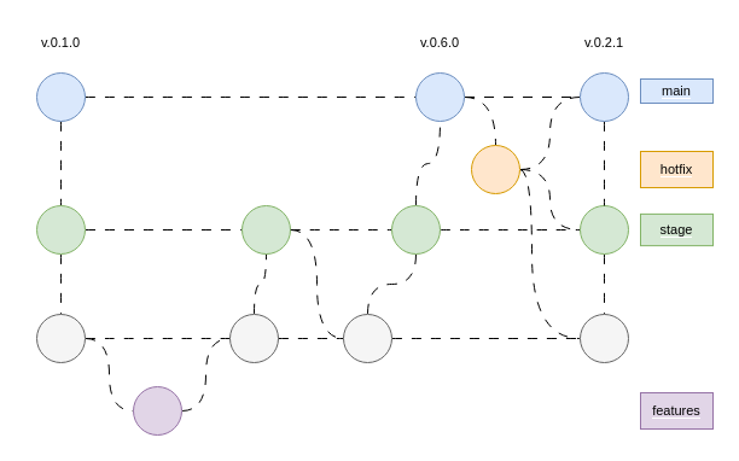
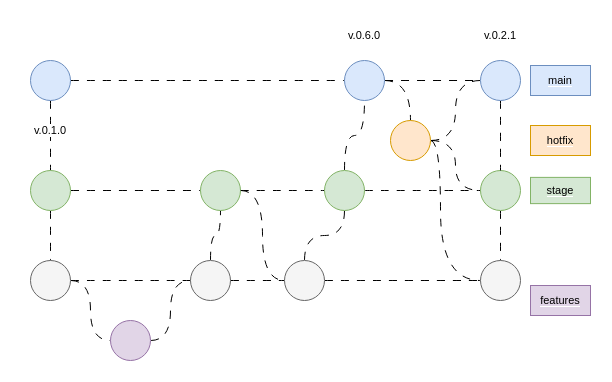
  <mxCell id="0" />
  <mxCell id="1" parent="0" />
  <mxCell id="2" style="edgeStyle=orthogonalEdgeStyle;shape=connector;curved=1;rounded=0;orthogonalLoop=1;jettySize=auto;html=1;strokeColor=default;align=center;verticalAlign=middle;fontFamily=Helvetica;fontSize=11;fontColor=default;labelBackgroundColor=default;elbow=vertical;endArrow=none;endFill=0;flowAnimation=1;" edge="1" parent="1" source="4" target="7"><mxGeometry relative="1" as="geometry" /></mxCell>
  <mxCell id="3" style="edgeStyle=orthogonalEdgeStyle;shape=connector;curved=1;rounded=0;orthogonalLoop=1;jettySize=auto;html=1;entryX=0;entryY=0.5;entryDx=0;entryDy=0;strokeColor=default;align=center;verticalAlign=middle;fontFamily=Helvetica;fontSize=11;fontColor=default;labelBackgroundColor=default;elbow=vertical;endArrow=none;endFill=0;flowAnimation=1;" edge="1" parent="1" source="4" target="21"><mxGeometry relative="1" as="geometry" /></mxCell>
  <mxCell id="4" value="" style="ellipse;whiteSpace=wrap;html=1;aspect=fixed;fillColor=#dae8fc;strokeColor=#6c8ebf;" vertex="1" parent="1"><mxGeometry x="30" y="60" width="40" height="40" as="geometry" /></mxCell>
  <mxCell id="5" style="edgeStyle=orthogonalEdgeStyle;shape=connector;curved=1;rounded=0;orthogonalLoop=1;jettySize=auto;html=1;entryX=0;entryY=0.5;entryDx=0;entryDy=0;strokeColor=default;align=center;verticalAlign=middle;fontFamily=Helvetica;fontSize=11;fontColor=default;labelBackgroundColor=default;elbow=vertical;endArrow=none;endFill=0;flowAnimation=1;" edge="1" parent="1" source="7" target="18"><mxGeometry relative="1" as="geometry" /></mxCell>
  <mxCell id="6" style="edgeStyle=orthogonalEdgeStyle;shape=connector;curved=1;rounded=0;orthogonalLoop=1;jettySize=auto;html=1;entryX=0.5;entryY=0;entryDx=0;entryDy=0;strokeColor=default;align=center;verticalAlign=middle;fontFamily=Helvetica;fontSize=11;fontColor=default;labelBackgroundColor=default;elbow=vertical;endArrow=none;endFill=0;flowAnimation=1;" edge="1" parent="1" source="7" target="10"><mxGeometry relative="1" as="geometry" /></mxCell>
  <mxCell id="7" value="" style="ellipse;whiteSpace=wrap;html=1;aspect=fixed;fillColor=#d5e8d4;strokeColor=#82b366;" vertex="1" parent="1"><mxGeometry x="30" y="170" width="40" height="40" as="geometry" /></mxCell>
  <mxCell id="8" style="edgeStyle=orthogonalEdgeStyle;shape=connector;curved=1;rounded=0;orthogonalLoop=1;jettySize=auto;html=1;entryX=0;entryY=0.5;entryDx=0;entryDy=0;strokeColor=default;align=center;verticalAlign=middle;fontFamily=Helvetica;fontSize=11;fontColor=default;labelBackgroundColor=default;elbow=vertical;endArrow=none;endFill=0;flowAnimation=1;" edge="1" parent="1" source="10" target="12"><mxGeometry relative="1" as="geometry" /></mxCell>
  <mxCell id="9" style="edgeStyle=orthogonalEdgeStyle;shape=connector;curved=1;rounded=0;orthogonalLoop=1;jettySize=auto;html=1;entryX=0;entryY=0.5;entryDx=0;entryDy=0;strokeColor=default;align=center;verticalAlign=middle;fontFamily=Helvetica;fontSize=11;fontColor=default;labelBackgroundColor=default;elbow=vertical;endArrow=none;endFill=0;flowAnimation=1;" edge="1" parent="1" source="10" target="15"><mxGeometry relative="1" as="geometry" /></mxCell>
  <mxCell id="10" value="" style="ellipse;whiteSpace=wrap;html=1;aspect=fixed;fillColor=#f5f5f5;strokeColor=#666666;fontColor=#333333;" vertex="1" parent="1"><mxGeometry x="30" y="260" width="40" height="40" as="geometry" /></mxCell>
  <mxCell id="11" style="edgeStyle=orthogonalEdgeStyle;shape=connector;curved=1;rounded=0;orthogonalLoop=1;jettySize=auto;html=1;entryX=0;entryY=0.5;entryDx=0;entryDy=0;strokeColor=default;align=center;verticalAlign=middle;fontFamily=Helvetica;fontSize=11;fontColor=default;labelBackgroundColor=default;elbow=vertical;endArrow=none;endFill=0;flowAnimation=1;" edge="1" parent="1" source="12" target="15"><mxGeometry relative="1" as="geometry" /></mxCell>
  <mxCell id="12" value="" style="ellipse;whiteSpace=wrap;html=1;aspect=fixed;fillColor=#e1d5e7;strokeColor=#9673a6;" vertex="1" parent="1"><mxGeometry x="110" y="320" width="40" height="40" as="geometry" /></mxCell>
  <mxCell id="13" style="edgeStyle=orthogonalEdgeStyle;shape=connector;curved=1;rounded=0;orthogonalLoop=1;jettySize=auto;html=1;entryX=0.5;entryY=1;entryDx=0;entryDy=0;strokeColor=default;align=center;verticalAlign=middle;fontFamily=Helvetica;fontSize=11;fontColor=default;labelBackgroundColor=default;elbow=vertical;endArrow=none;endFill=0;flowAnimation=1;" edge="1" parent="1" source="15" target="18"><mxGeometry relative="1" as="geometry" /></mxCell>
  <mxCell id="14" style="edgeStyle=orthogonalEdgeStyle;shape=connector;curved=1;rounded=0;orthogonalLoop=1;jettySize=auto;html=1;strokeColor=default;align=center;verticalAlign=middle;fontFamily=Helvetica;fontSize=11;fontColor=default;labelBackgroundColor=default;elbow=vertical;endArrow=none;endFill=0;entryX=0;entryY=0.5;entryDx=0;entryDy=0;flowAnimation=1;" edge="1" parent="1" source="40" target="28"><mxGeometry relative="1" as="geometry"><mxPoint x="470" y="280" as="targetPoint" /></mxGeometry></mxCell>
  <mxCell id="15" value="" style="ellipse;whiteSpace=wrap;html=1;aspect=fixed;fillColor=#f5f5f5;strokeColor=#666666;fontColor=#333333;" vertex="1" parent="1"><mxGeometry x="190" y="260" width="40" height="40" as="geometry" /></mxCell>
  <mxCell id="16" style="edgeStyle=orthogonalEdgeStyle;shape=connector;curved=1;rounded=0;orthogonalLoop=1;jettySize=auto;html=1;strokeColor=default;align=center;verticalAlign=middle;fontFamily=Helvetica;fontSize=11;fontColor=default;labelBackgroundColor=default;elbow=vertical;endArrow=none;endFill=0;entryX=0;entryY=0.5;entryDx=0;entryDy=0;flowAnimation=1;" edge="1" parent="1" source="43" target="27"><mxGeometry relative="1" as="geometry"><mxPoint x="450" y="180" as="targetPoint" /></mxGeometry></mxCell>
  <mxCell id="17" style="edgeStyle=orthogonalEdgeStyle;shape=connector;curved=1;rounded=0;orthogonalLoop=1;jettySize=auto;html=1;entryX=0;entryY=0.5;entryDx=0;entryDy=0;strokeColor=default;align=center;verticalAlign=middle;fontFamily=Helvetica;fontSize=11;fontColor=default;labelBackgroundColor=default;elbow=vertical;endArrow=none;endFill=0;flowAnimation=1;" edge="1" parent="1" source="18" target="40"><mxGeometry relative="1" as="geometry" /></mxCell>
  <mxCell id="18" value="" style="ellipse;whiteSpace=wrap;html=1;aspect=fixed;fillColor=#d5e8d4;strokeColor=#82b366;" vertex="1" parent="1"><mxGeometry x="200" y="170" width="40" height="40" as="geometry" /></mxCell>
  <mxCell id="19" value="" style="edgeStyle=orthogonalEdgeStyle;shape=connector;curved=1;rounded=0;orthogonalLoop=1;jettySize=auto;html=1;strokeColor=default;align=center;verticalAlign=middle;fontFamily=Helvetica;fontSize=11;fontColor=default;labelBackgroundColor=default;elbow=vertical;endArrow=none;endFill=0;flowAnimation=1;" edge="1" parent="1" source="21" target="25"><mxGeometry relative="1" as="geometry" /></mxCell>
  <mxCell id="20" style="edgeStyle=orthogonalEdgeStyle;shape=connector;curved=1;rounded=0;orthogonalLoop=1;jettySize=auto;html=1;strokeColor=default;align=center;verticalAlign=middle;fontFamily=Helvetica;fontSize=11;fontColor=default;labelBackgroundColor=default;elbow=vertical;endArrow=none;endFill=0;flowAnimation=1;" edge="1" parent="1" source="21"><mxGeometry relative="1" as="geometry"><mxPoint x="480" y="80" as="targetPoint" /></mxGeometry></mxCell>
  <mxCell id="21" value="" style="ellipse;whiteSpace=wrap;html=1;aspect=fixed;fillColor=#dae8fc;strokeColor=#6c8ebf;" vertex="1" parent="1"><mxGeometry x="344" y="60" width="40" height="40" as="geometry" /></mxCell>
  <mxCell id="22" style="edgeStyle=orthogonalEdgeStyle;shape=connector;curved=1;rounded=0;orthogonalLoop=1;jettySize=auto;html=1;entryX=0;entryY=0.5;entryDx=0;entryDy=0;strokeColor=default;align=center;verticalAlign=middle;fontFamily=Helvetica;fontSize=11;fontColor=default;labelBackgroundColor=default;elbow=vertical;endArrow=none;endFill=0;flowAnimation=1;" edge="1" parent="1" source="25" target="30"><mxGeometry relative="1" as="geometry" /></mxCell>
  <mxCell id="23" style="edgeStyle=orthogonalEdgeStyle;shape=connector;curved=1;rounded=0;orthogonalLoop=1;jettySize=auto;html=1;entryX=0;entryY=0.5;entryDx=0;entryDy=0;strokeColor=default;align=center;verticalAlign=middle;fontFamily=Helvetica;fontSize=11;fontColor=default;labelBackgroundColor=default;elbow=vertical;endArrow=none;endFill=0;flowAnimation=1;" edge="1" parent="1" source="25" target="27"><mxGeometry relative="1" as="geometry" /></mxCell>
  <mxCell id="24" style="edgeStyle=orthogonalEdgeStyle;shape=connector;curved=1;rounded=0;orthogonalLoop=1;jettySize=auto;html=1;entryX=0;entryY=0.5;entryDx=0;entryDy=0;strokeColor=default;align=center;verticalAlign=middle;fontFamily=Helvetica;fontSize=11;fontColor=default;labelBackgroundColor=default;elbow=vertical;endArrow=none;endFill=0;flowAnimation=1;" edge="1" parent="1" source="25" target="28"><mxGeometry relative="1" as="geometry"><Array as="points"><mxPoint x="440" y="140" /><mxPoint x="440" y="280" /></Array></mxGeometry></mxCell>
  <mxCell id="25" value="" style="ellipse;whiteSpace=wrap;html=1;aspect=fixed;fontFamily=Helvetica;fontSize=11;labelBackgroundColor=default;fillColor=#ffe6cc;strokeColor=#d79b00;" vertex="1" parent="1"><mxGeometry x="390" y="120" width="40" height="40" as="geometry" /></mxCell>
  <mxCell id="26" style="edgeStyle=orthogonalEdgeStyle;shape=connector;curved=1;rounded=0;orthogonalLoop=1;jettySize=auto;html=1;entryX=0.5;entryY=0;entryDx=0;entryDy=0;strokeColor=default;align=center;verticalAlign=middle;fontFamily=Helvetica;fontSize=11;fontColor=default;labelBackgroundColor=default;elbow=vertical;endArrow=none;endFill=0;flowAnimation=1;" edge="1" parent="1" source="27" target="28"><mxGeometry relative="1" as="geometry" /></mxCell>
  <mxCell id="27" value="" style="ellipse;whiteSpace=wrap;html=1;aspect=fixed;fillColor=#d5e8d4;strokeColor=#82b366;" vertex="1" parent="1"><mxGeometry x="480" y="170" width="40" height="40" as="geometry" /></mxCell>
  <mxCell id="28" value="" style="ellipse;whiteSpace=wrap;html=1;aspect=fixed;fillColor=#f5f5f5;strokeColor=#666666;fontColor=#333333;" vertex="1" parent="1"><mxGeometry x="480" y="260" width="40" height="40" as="geometry" /></mxCell>
  <mxCell id="29" style="edgeStyle=orthogonalEdgeStyle;shape=connector;curved=1;rounded=0;orthogonalLoop=1;jettySize=auto;html=1;entryX=0.5;entryY=0;entryDx=0;entryDy=0;strokeColor=default;align=center;verticalAlign=middle;fontFamily=Helvetica;fontSize=11;fontColor=default;labelBackgroundColor=default;elbow=vertical;endArrow=none;endFill=0;flowAnimation=1;" edge="1" parent="1" source="30" target="27"><mxGeometry relative="1" as="geometry" /></mxCell>
  <mxCell id="30" value="" style="ellipse;whiteSpace=wrap;html=1;aspect=fixed;fillColor=#dae8fc;strokeColor=#6c8ebf;" vertex="1" parent="1"><mxGeometry x="480" y="60" width="40" height="40" as="geometry" /></mxCell>
- <mxCell id="31" value="&lt;span style=&quot;background-color: rgb(225, 213, 231);&quot;&gt;features&lt;/span&gt;" style="text;html=1;align=center;verticalAlign=middle;whiteSpace=wrap;rounded=0;fontFamily=Helvetica;fontSize=11;labelBackgroundColor=default;fillColor=#E1D5E7;strokeColor=#9673a6;" vertex="1" parent="1"><mxGeometry x="530" y="325" width="60" height="30" as="geometry" /></mxCell>
+ <mxCell id="31" value="&lt;span style=&quot;background-color: rgb(225, 213, 231);&quot;&gt;features&lt;/span&gt;" style="text;html=1;align=center;verticalAlign=middle;whiteSpace=wrap;rounded=0;fontFamily=Helvetica;fontSize=11;labelBackgroundColor=default;fillColor=#E1D5E7;strokeColor=#9673a6;" vertex="1" parent="1"><mxGeometry x="530" y="285" width="60" height="30" as="geometry" /></mxCell>
  <mxCell id="32" value="&lt;span style=&quot;background-color: rgb(213, 232, 212);&quot;&gt;stage&lt;/span&gt;" style="text;html=1;align=center;verticalAlign=middle;whiteSpace=wrap;rounded=0;fontFamily=Helvetica;fontSize=11;labelBackgroundColor=default;fillColor=#D5E8D4;strokeColor=#82b366;" vertex="1" parent="1"><mxGeometry x="530" y="176.88" width="60" height="26.25" as="geometry" /></mxCell>
  <mxCell id="33" value="&lt;span style=&quot;background-color: rgb(255, 230, 204);&quot;&gt;hotfix&lt;/span&gt;" style="text;html=1;align=center;verticalAlign=middle;whiteSpace=wrap;rounded=0;fontFamily=Helvetica;fontSize=11;labelBackgroundColor=default;fillColor=#FFE6CC;strokeColor=#d79b00;" vertex="1" parent="1"><mxGeometry x="530" y="125" width="60" height="30" as="geometry" /></mxCell>
- <mxCell id="34" value="&lt;span style=&quot;background-color: rgb(218, 232, 252);&quot;&gt;main&lt;/span&gt;" style="text;html=1;align=center;verticalAlign=middle;whiteSpace=wrap;rounded=0;fontFamily=Helvetica;fontSize=11;labelBackgroundColor=default;fillColor=#DAE8FC;strokeColor=#6c8ebf;" vertex="1" parent="1"><mxGeometry x="530" y="65" width="60" height="20" as="geometry" /></mxCell>
- <mxCell id="35" value="v.0.1.0" style="text;html=1;align=center;verticalAlign=middle;whiteSpace=wrap;rounded=0;fontFamily=Helvetica;fontSize=11;fontColor=default;labelBackgroundColor=default;" vertex="1" parent="1"><mxGeometry x="20" y="20" width="60" height="30" as="geometry" /></mxCell>
+ <mxCell id="34" value="&lt;span style=&quot;background-color: rgb(218, 232, 252);&quot;&gt;main&lt;/span&gt;" style="text;html=1;align=center;verticalAlign=middle;whiteSpace=wrap;rounded=0;fontFamily=Helvetica;fontSize=11;labelBackgroundColor=default;fillColor=#DAE8FC;strokeColor=#6c8ebf;" vertex="1" parent="1"><mxGeometry x="530" y="65" width="60" height="30" as="geometry" /></mxCell>
+ <mxCell id="35" value="v.0.1.0" style="text;html=1;align=center;verticalAlign=middle;whiteSpace=wrap;rounded=0;fontFamily=Helvetica;fontSize=11;fontColor=default;labelBackgroundColor=default;" vertex="1" parent="1"><mxGeometry x="20" y="115" width="60" height="30" as="geometry" /></mxCell>
  <mxCell id="36" value="v.0.6.0" style="text;html=1;align=center;verticalAlign=middle;whiteSpace=wrap;rounded=0;fontFamily=Helvetica;fontSize=11;fontColor=default;labelBackgroundColor=default;" vertex="1" parent="1"><mxGeometry x="334" y="20" width="60" height="30" as="geometry" /></mxCell>
  <mxCell id="37" value="v.0.2.1" style="text;html=1;align=center;verticalAlign=middle;whiteSpace=wrap;rounded=0;fontFamily=Helvetica;fontSize=11;fontColor=default;labelBackgroundColor=default;" vertex="1" parent="1"><mxGeometry x="470" y="20" width="60" height="30" as="geometry" /></mxCell>
  <mxCell id="38" value="" style="edgeStyle=orthogonalEdgeStyle;shape=connector;curved=1;rounded=0;orthogonalLoop=1;jettySize=auto;html=1;strokeColor=default;align=center;verticalAlign=middle;fontFamily=Helvetica;fontSize=11;fontColor=default;labelBackgroundColor=default;elbow=vertical;endArrow=none;endFill=0;entryX=0;entryY=0.5;entryDx=0;entryDy=0;flowAnimation=1;" edge="1" parent="1" source="15" target="40"><mxGeometry relative="1" as="geometry"><mxPoint x="480" y="280" as="targetPoint" /><mxPoint x="230" y="280" as="sourcePoint" /></mxGeometry></mxCell>
  <mxCell id="39" style="edgeStyle=orthogonalEdgeStyle;shape=connector;curved=1;rounded=0;orthogonalLoop=1;jettySize=auto;html=1;entryX=0.5;entryY=1;entryDx=0;entryDy=0;strokeColor=default;align=center;verticalAlign=middle;fontFamily=Helvetica;fontSize=11;fontColor=default;labelBackgroundColor=default;elbow=vertical;endArrow=none;endFill=0;flowAnimation=1;" edge="1" parent="1" source="40" target="43"><mxGeometry relative="1" as="geometry" /></mxCell>
  <mxCell id="40" value="" style="ellipse;whiteSpace=wrap;html=1;aspect=fixed;fillColor=#f5f5f5;strokeColor=#666666;fontColor=#333333;" vertex="1" parent="1"><mxGeometry x="284" y="260" width="40" height="40" as="geometry" /></mxCell>
  <mxCell id="41" value="" style="edgeStyle=orthogonalEdgeStyle;shape=connector;curved=1;rounded=0;orthogonalLoop=1;jettySize=auto;html=1;strokeColor=default;align=center;verticalAlign=middle;fontFamily=Helvetica;fontSize=11;fontColor=default;labelBackgroundColor=default;elbow=vertical;endArrow=none;endFill=0;entryX=0;entryY=0.5;entryDx=0;entryDy=0;flowAnimation=1;" edge="1" parent="1" source="18" target="43"><mxGeometry relative="1" as="geometry"><mxPoint x="480" y="180" as="targetPoint" /><mxPoint x="240" y="180" as="sourcePoint" /></mxGeometry></mxCell>
  <mxCell id="42" style="edgeStyle=orthogonalEdgeStyle;shape=connector;curved=1;rounded=0;orthogonalLoop=1;jettySize=auto;html=1;entryX=0.5;entryY=1;entryDx=0;entryDy=0;strokeColor=default;align=center;verticalAlign=middle;fontFamily=Helvetica;fontSize=11;fontColor=default;labelBackgroundColor=default;elbow=vertical;endArrow=none;endFill=0;flowAnimation=1;" edge="1" parent="1" source="43" target="21"><mxGeometry relative="1" as="geometry" /></mxCell>
  <mxCell id="43" value="" style="ellipse;whiteSpace=wrap;html=1;aspect=fixed;fillColor=#d5e8d4;strokeColor=#82b366;" vertex="1" parent="1"><mxGeometry x="324" y="170" width="40" height="40" as="geometry" /></mxCell>
